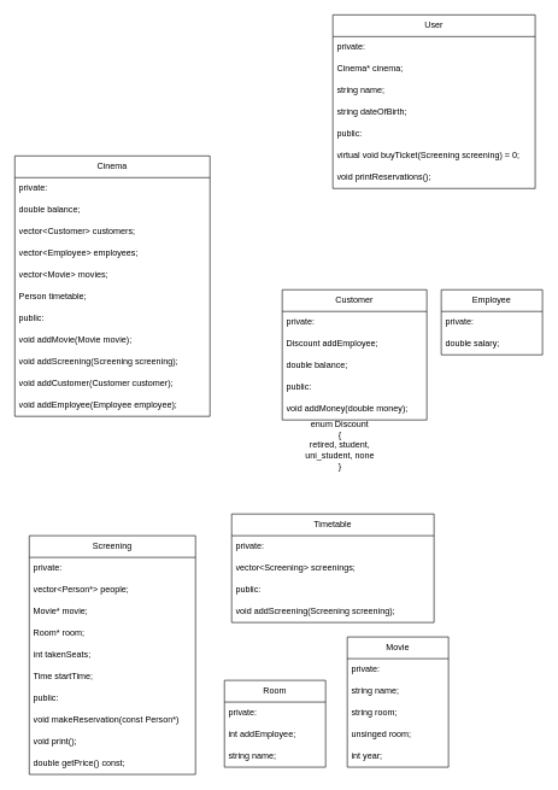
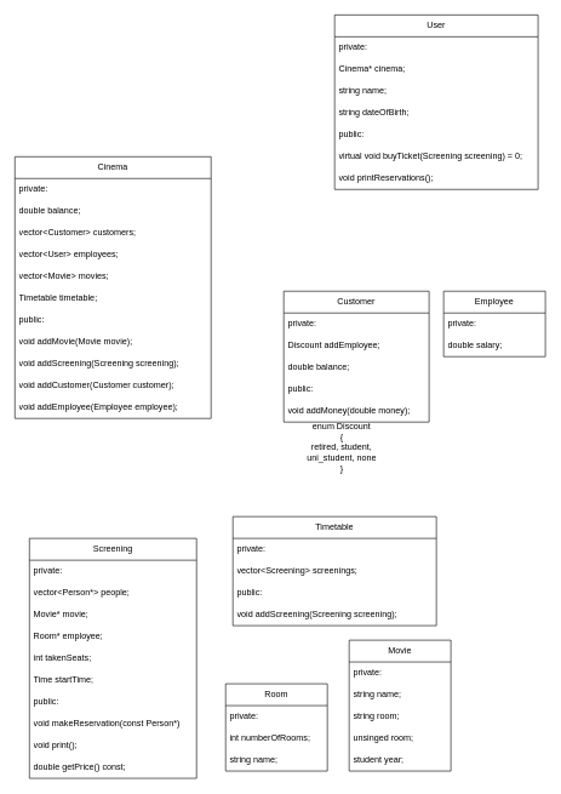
  <mxCell id="0" />
  <mxCell id="1" parent="0" />
  <mxCell id="2" value="Room" style="swimlane;fontStyle=0;childLayout=stackLayout;horizontal=1;startSize=30;horizontalStack=0;resizeParent=1;resizeParentMax=0;resizeLast=0;collapsible=1;marginBottom=0;whiteSpace=wrap;html=1;" parent="1" vertex="1"><mxGeometry x="310" y="940" width="140" height="120" as="geometry" /></mxCell>
  <mxCell id="3" value="private:" style="text;strokeColor=none;fillColor=none;align=left;verticalAlign=middle;spacingLeft=4;spacingRight=4;overflow=hidden;points=[[0,0.5],[1,0.5]];portConstraint=eastwest;rotatable=0;whiteSpace=wrap;html=1;" parent="2" vertex="1"><mxGeometry y="30" width="140" height="30" as="geometry" /></mxCell>
- <mxCell id="4" value="int addEmployee;" style="text;strokeColor=none;fillColor=none;align=left;verticalAlign=middle;spacingLeft=4;spacingRight=4;overflow=hidden;points=[[0,0.5],[1,0.5]];portConstraint=eastwest;rotatable=0;whiteSpace=wrap;html=1;" parent="2" vertex="1"><mxGeometry y="60" width="140" height="30" as="geometry" /></mxCell>
+ <mxCell id="4" value="int numberOfRooms;" style="text;strokeColor=none;fillColor=none;align=left;verticalAlign=middle;spacingLeft=4;spacingRight=4;overflow=hidden;points=[[0,0.5],[1,0.5]];portConstraint=eastwest;rotatable=0;whiteSpace=wrap;html=1;" parent="2" vertex="1"><mxGeometry y="60" width="140" height="30" as="geometry" /></mxCell>
  <mxCell id="5" value="string name;" style="text;strokeColor=none;fillColor=none;align=left;verticalAlign=middle;spacingLeft=4;spacingRight=4;overflow=hidden;points=[[0,0.5],[1,0.5]];portConstraint=eastwest;rotatable=0;whiteSpace=wrap;html=1;" parent="2" vertex="1"><mxGeometry y="90" width="140" height="30" as="geometry" /></mxCell>
  <mxCell id="6" value="Movie" style="swimlane;fontStyle=0;childLayout=stackLayout;horizontal=1;startSize=30;horizontalStack=0;resizeParent=1;resizeParentMax=0;resizeLast=0;collapsible=1;marginBottom=0;whiteSpace=wrap;html=1;" parent="1" vertex="1"><mxGeometry x="480" y="880" width="140" height="180" as="geometry" /></mxCell>
  <mxCell id="7" value="private:" style="text;strokeColor=none;fillColor=none;align=left;verticalAlign=middle;spacingLeft=4;spacingRight=4;overflow=hidden;points=[[0,0.5],[1,0.5]];portConstraint=eastwest;rotatable=0;whiteSpace=wrap;html=1;" parent="6" vertex="1"><mxGeometry y="30" width="140" height="30" as="geometry" /></mxCell>
  <mxCell id="8" value="string name;" style="text;strokeColor=none;fillColor=none;align=left;verticalAlign=middle;spacingLeft=4;spacingRight=4;overflow=hidden;points=[[0,0.5],[1,0.5]];portConstraint=eastwest;rotatable=0;whiteSpace=wrap;html=1;" parent="6" vertex="1"><mxGeometry y="60" width="140" height="30" as="geometry" /></mxCell>
  <mxCell id="9" value="string room;" style="text;strokeColor=none;fillColor=none;align=left;verticalAlign=middle;spacingLeft=4;spacingRight=4;overflow=hidden;points=[[0,0.5],[1,0.5]];portConstraint=eastwest;rotatable=0;whiteSpace=wrap;html=1;" parent="6" vertex="1"><mxGeometry y="90" width="140" height="30" as="geometry" /></mxCell>
  <mxCell id="10" value="unsinged room;" style="text;strokeColor=none;fillColor=none;align=left;verticalAlign=middle;spacingLeft=4;spacingRight=4;overflow=hidden;points=[[0,0.5],[1,0.5]];portConstraint=eastwest;rotatable=0;whiteSpace=wrap;html=1;" parent="6" vertex="1"><mxGeometry y="120" width="140" height="30" as="geometry" /></mxCell>
- <mxCell id="11" value="int year;" style="text;strokeColor=none;fillColor=none;align=left;verticalAlign=middle;spacingLeft=4;spacingRight=4;overflow=hidden;points=[[0,0.5],[1,0.5]];portConstraint=eastwest;rotatable=0;whiteSpace=wrap;html=1;" parent="6" vertex="1"><mxGeometry y="150" width="140" height="30" as="geometry" /></mxCell>
+ <mxCell id="11" value="student year;" style="text;strokeColor=none;fillColor=none;align=left;verticalAlign=middle;spacingLeft=4;spacingRight=4;overflow=hidden;points=[[0,0.5],[1,0.5]];portConstraint=eastwest;rotatable=0;whiteSpace=wrap;html=1;" parent="6" vertex="1"><mxGeometry y="150" width="140" height="30" as="geometry" /></mxCell>
  <mxCell id="12" value="User" style="swimlane;fontStyle=0;childLayout=stackLayout;horizontal=1;startSize=30;horizontalStack=0;resizeParent=1;resizeParentMax=0;resizeLast=0;collapsible=1;marginBottom=0;whiteSpace=wrap;html=1;" parent="1" vertex="1"><mxGeometry x="460" y="20" width="280" height="240" as="geometry" /></mxCell>
  <mxCell id="13" value="private:" style="text;strokeColor=none;fillColor=none;align=left;verticalAlign=middle;spacingLeft=4;spacingRight=4;overflow=hidden;points=[[0,0.5],[1,0.5]];portConstraint=eastwest;rotatable=0;whiteSpace=wrap;html=1;" parent="12" vertex="1"><mxGeometry y="30" width="280" height="30" as="geometry" /></mxCell>
  <mxCell id="14" value="Cinema* cinema;" style="text;strokeColor=none;fillColor=none;align=left;verticalAlign=middle;spacingLeft=4;spacingRight=4;overflow=hidden;points=[[0,0.5],[1,0.5]];portConstraint=eastwest;rotatable=0;whiteSpace=wrap;html=1;" parent="12" vertex="1"><mxGeometry y="60" width="280" height="30" as="geometry" /></mxCell>
  <mxCell id="15" value="string name;" style="text;strokeColor=none;fillColor=none;align=left;verticalAlign=middle;spacingLeft=4;spacingRight=4;overflow=hidden;points=[[0,0.5],[1,0.5]];portConstraint=eastwest;rotatable=0;whiteSpace=wrap;html=1;" vertex="1" parent="12"><mxGeometry y="90" width="280" height="30" as="geometry" /></mxCell>
  <mxCell id="16" value="string dateOfBirth;" style="text;strokeColor=none;fillColor=none;align=left;verticalAlign=middle;spacingLeft=4;spacingRight=4;overflow=hidden;points=[[0,0.5],[1,0.5]];portConstraint=eastwest;rotatable=0;whiteSpace=wrap;html=1;" parent="12" vertex="1"><mxGeometry y="120" width="280" height="30" as="geometry" /></mxCell>
  <mxCell id="17" value="public:" style="text;strokeColor=none;fillColor=none;align=left;verticalAlign=middle;spacingLeft=4;spacingRight=4;overflow=hidden;points=[[0,0.5],[1,0.5]];portConstraint=eastwest;rotatable=0;whiteSpace=wrap;html=1;" parent="12" vertex="1"><mxGeometry y="150" width="280" height="30" as="geometry" /></mxCell>
  <mxCell id="18" value="virtual void buyTicket(Screening screening) = 0;" style="text;strokeColor=none;fillColor=none;align=left;verticalAlign=middle;spacingLeft=4;spacingRight=4;overflow=hidden;points=[[0,0.5],[1,0.5]];portConstraint=eastwest;rotatable=0;whiteSpace=wrap;html=1;" parent="12" vertex="1"><mxGeometry y="180" width="280" height="30" as="geometry" /></mxCell>
  <mxCell id="19" value="void printReservations();" style="text;strokeColor=none;fillColor=none;align=left;verticalAlign=middle;spacingLeft=4;spacingRight=4;overflow=hidden;points=[[0,0.5],[1,0.5]];portConstraint=eastwest;rotatable=0;whiteSpace=wrap;html=1;" parent="12" vertex="1"><mxGeometry y="210" width="280" height="30" as="geometry" /></mxCell>
  <mxCell id="20" value="Customer" style="swimlane;fontStyle=0;childLayout=stackLayout;horizontal=1;startSize=30;horizontalStack=0;resizeParent=1;resizeParentMax=0;resizeLast=0;collapsible=1;marginBottom=0;whiteSpace=wrap;html=1;" parent="1" vertex="1"><mxGeometry x="390" y="400" width="200" height="180" as="geometry" /></mxCell>
  <mxCell id="21" value="private:" style="text;strokeColor=none;fillColor=none;align=left;verticalAlign=middle;spacingLeft=4;spacingRight=4;overflow=hidden;points=[[0,0.5],[1,0.5]];portConstraint=eastwest;rotatable=0;whiteSpace=wrap;html=1;" parent="20" vertex="1"><mxGeometry y="30" width="200" height="30" as="geometry" /></mxCell>
  <mxCell id="22" value="Discount addEmployee;" style="text;strokeColor=none;fillColor=none;align=left;verticalAlign=middle;spacingLeft=4;spacingRight=4;overflow=hidden;points=[[0,0.5],[1,0.5]];portConstraint=eastwest;rotatable=0;whiteSpace=wrap;html=1;" parent="20" vertex="1"><mxGeometry y="60" width="200" height="30" as="geometry" /></mxCell>
  <mxCell id="23" value="double balance;" style="text;strokeColor=none;fillColor=none;align=left;verticalAlign=middle;spacingLeft=4;spacingRight=4;overflow=hidden;points=[[0,0.5],[1,0.5]];portConstraint=eastwest;rotatable=0;whiteSpace=wrap;html=1;" parent="20" vertex="1"><mxGeometry y="90" width="200" height="30" as="geometry" /></mxCell>
  <mxCell id="24" value="public:" style="text;strokeColor=none;fillColor=none;align=left;verticalAlign=middle;spacingLeft=4;spacingRight=4;overflow=hidden;points=[[0,0.5],[1,0.5]];portConstraint=eastwest;rotatable=0;whiteSpace=wrap;html=1;" vertex="1" parent="20"><mxGeometry y="120" width="200" height="30" as="geometry" /></mxCell>
  <mxCell id="25" value="void addMoney(double money);" style="text;strokeColor=none;fillColor=none;align=left;verticalAlign=middle;spacingLeft=4;spacingRight=4;overflow=hidden;points=[[0,0.5],[1,0.5]];portConstraint=eastwest;rotatable=0;whiteSpace=wrap;html=1;" vertex="1" parent="20"><mxGeometry y="150" width="200" height="30" as="geometry" /></mxCell>
  <mxCell id="26" value="enum Discount&lt;br&gt;{&lt;br&gt;retired, student,&lt;br&gt;uni_student, none&lt;br&gt;}" style="text;html=1;strokeColor=none;fillColor=none;align=center;verticalAlign=middle;whiteSpace=wrap;rounded=0;" parent="1" vertex="1"><mxGeometry x="400" y="580" width="140" height="70" as="geometry" /></mxCell>
  <mxCell id="27" value="Employee" style="swimlane;fontStyle=0;childLayout=stackLayout;horizontal=1;startSize=30;horizontalStack=0;resizeParent=1;resizeParentMax=0;resizeLast=0;collapsible=1;marginBottom=0;whiteSpace=wrap;html=1;" parent="1" vertex="1"><mxGeometry x="610" y="400" width="140" height="90" as="geometry" /></mxCell>
  <mxCell id="28" value="private:" style="text;strokeColor=none;fillColor=none;align=left;verticalAlign=middle;spacingLeft=4;spacingRight=4;overflow=hidden;points=[[0,0.5],[1,0.5]];portConstraint=eastwest;rotatable=0;whiteSpace=wrap;html=1;" parent="27" vertex="1"><mxGeometry y="30" width="140" height="30" as="geometry" /></mxCell>
  <mxCell id="29" value="double salary;" style="text;strokeColor=none;fillColor=none;align=left;verticalAlign=middle;spacingLeft=4;spacingRight=4;overflow=hidden;points=[[0,0.5],[1,0.5]];portConstraint=eastwest;rotatable=0;whiteSpace=wrap;html=1;" parent="27" vertex="1"><mxGeometry y="60" width="140" height="30" as="geometry" /></mxCell>
  <mxCell id="30" value="Cinema" style="swimlane;fontStyle=0;childLayout=stackLayout;horizontal=1;startSize=30;horizontalStack=0;resizeParent=1;resizeParentMax=0;resizeLast=0;collapsible=1;marginBottom=0;whiteSpace=wrap;html=1;" parent="1" vertex="1"><mxGeometry x="20" y="215" width="270" height="360" as="geometry" /></mxCell>
  <mxCell id="31" value="private:" style="text;strokeColor=none;fillColor=none;align=left;verticalAlign=middle;spacingLeft=4;spacingRight=4;overflow=hidden;points=[[0,0.5],[1,0.5]];portConstraint=eastwest;rotatable=0;whiteSpace=wrap;html=1;" parent="30" vertex="1"><mxGeometry y="30" width="270" height="30" as="geometry" /></mxCell>
  <mxCell id="32" value="double balance;" style="text;strokeColor=none;fillColor=none;align=left;verticalAlign=middle;spacingLeft=4;spacingRight=4;overflow=hidden;points=[[0,0.5],[1,0.5]];portConstraint=eastwest;rotatable=0;whiteSpace=wrap;html=1;" parent="30" vertex="1"><mxGeometry y="60" width="270" height="30" as="geometry" /></mxCell>
  <mxCell id="33" value="vector&amp;lt;Customer&amp;gt; customers;" style="text;strokeColor=none;fillColor=none;align=left;verticalAlign=middle;spacingLeft=4;spacingRight=4;overflow=hidden;points=[[0,0.5],[1,0.5]];portConstraint=eastwest;rotatable=0;whiteSpace=wrap;html=1;" vertex="1" parent="30"><mxGeometry y="90" width="270" height="30" as="geometry" /></mxCell>
- <mxCell id="34" value="vector&amp;lt;Employee&amp;gt; employees;" style="text;strokeColor=none;fillColor=none;align=left;verticalAlign=middle;spacingLeft=4;spacingRight=4;overflow=hidden;points=[[0,0.5],[1,0.5]];portConstraint=eastwest;rotatable=0;whiteSpace=wrap;html=1;" vertex="1" parent="30"><mxGeometry y="120" width="270" height="30" as="geometry" /></mxCell>
+ <mxCell id="34" value="vector&amp;lt;User&amp;gt; employees;" style="text;strokeColor=none;fillColor=none;align=left;verticalAlign=middle;spacingLeft=4;spacingRight=4;overflow=hidden;points=[[0,0.5],[1,0.5]];portConstraint=eastwest;rotatable=0;whiteSpace=wrap;html=1;" vertex="1" parent="30"><mxGeometry y="120" width="270" height="30" as="geometry" /></mxCell>
  <mxCell id="35" value="vector&amp;lt;Movie&amp;gt; movies;" style="text;strokeColor=none;fillColor=none;align=left;verticalAlign=middle;spacingLeft=4;spacingRight=4;overflow=hidden;points=[[0,0.5],[1,0.5]];portConstraint=eastwest;rotatable=0;whiteSpace=wrap;html=1;" vertex="1" parent="30"><mxGeometry y="150" width="270" height="30" as="geometry" /></mxCell>
- <mxCell id="36" value="Person timetable;" style="text;strokeColor=none;fillColor=none;align=left;verticalAlign=middle;spacingLeft=4;spacingRight=4;overflow=hidden;points=[[0,0.5],[1,0.5]];portConstraint=eastwest;rotatable=0;whiteSpace=wrap;html=1;" parent="30" vertex="1"><mxGeometry y="180" width="270" height="30" as="geometry" /></mxCell>
+ <mxCell id="36" value="Timetable timetable;" style="text;strokeColor=none;fillColor=none;align=left;verticalAlign=middle;spacingLeft=4;spacingRight=4;overflow=hidden;points=[[0,0.5],[1,0.5]];portConstraint=eastwest;rotatable=0;whiteSpace=wrap;html=1;" parent="30" vertex="1"><mxGeometry y="180" width="270" height="30" as="geometry" /></mxCell>
  <mxCell id="37" value="public:" style="text;strokeColor=none;fillColor=none;align=left;verticalAlign=middle;spacingLeft=4;spacingRight=4;overflow=hidden;points=[[0,0.5],[1,0.5]];portConstraint=eastwest;rotatable=0;whiteSpace=wrap;html=1;" vertex="1" parent="30"><mxGeometry y="210" width="270" height="30" as="geometry" /></mxCell>
  <mxCell id="38" value="void addMovie(Movie movie);" style="text;strokeColor=none;fillColor=none;align=left;verticalAlign=middle;spacingLeft=4;spacingRight=4;overflow=hidden;points=[[0,0.5],[1,0.5]];portConstraint=eastwest;rotatable=0;whiteSpace=wrap;html=1;" vertex="1" parent="30"><mxGeometry y="240" width="270" height="30" as="geometry" /></mxCell>
  <mxCell id="39" value="void addScreening(Screening screening);" style="text;strokeColor=none;fillColor=none;align=left;verticalAlign=middle;spacingLeft=4;spacingRight=4;overflow=hidden;points=[[0,0.5],[1,0.5]];portConstraint=eastwest;rotatable=0;whiteSpace=wrap;html=1;" vertex="1" parent="30"><mxGeometry y="270" width="270" height="30" as="geometry" /></mxCell>
  <mxCell id="40" value="void addCustomer(Customer customer);" style="text;strokeColor=none;fillColor=none;align=left;verticalAlign=middle;spacingLeft=4;spacingRight=4;overflow=hidden;points=[[0,0.5],[1,0.5]];portConstraint=eastwest;rotatable=0;whiteSpace=wrap;html=1;" vertex="1" parent="30"><mxGeometry y="300" width="270" height="30" as="geometry" /></mxCell>
  <mxCell id="41" value="void addEmployee(Employee employee);" style="text;strokeColor=none;fillColor=none;align=left;verticalAlign=middle;spacingLeft=4;spacingRight=4;overflow=hidden;points=[[0,0.5],[1,0.5]];portConstraint=eastwest;rotatable=0;whiteSpace=wrap;html=1;" vertex="1" parent="30"><mxGeometry y="330" width="270" height="30" as="geometry" /></mxCell>
  <mxCell id="42" value="Screening" style="swimlane;fontStyle=0;childLayout=stackLayout;horizontal=1;startSize=30;horizontalStack=0;resizeParent=1;resizeParentMax=0;resizeLast=0;collapsible=1;marginBottom=0;whiteSpace=wrap;html=1;" parent="1" vertex="1"><mxGeometry x="40" y="740" width="230" height="330" as="geometry" /></mxCell>
  <mxCell id="43" value="private:" style="text;strokeColor=none;fillColor=none;align=left;verticalAlign=middle;spacingLeft=4;spacingRight=4;overflow=hidden;points=[[0,0.5],[1,0.5]];portConstraint=eastwest;rotatable=0;whiteSpace=wrap;html=1;" parent="42" vertex="1"><mxGeometry y="30" width="230" height="30" as="geometry" /></mxCell>
  <mxCell id="44" value="vector&amp;lt;Person*&amp;gt; people;" style="text;strokeColor=none;fillColor=none;align=left;verticalAlign=middle;spacingLeft=4;spacingRight=4;overflow=hidden;points=[[0,0.5],[1,0.5]];portConstraint=eastwest;rotatable=0;whiteSpace=wrap;html=1;" vertex="1" parent="42"><mxGeometry y="60" width="230" height="30" as="geometry" /></mxCell>
  <mxCell id="45" value="Movie* movie;" style="text;strokeColor=none;fillColor=none;align=left;verticalAlign=middle;spacingLeft=4;spacingRight=4;overflow=hidden;points=[[0,0.5],[1,0.5]];portConstraint=eastwest;rotatable=0;whiteSpace=wrap;html=1;" parent="42" vertex="1"><mxGeometry y="90" width="230" height="30" as="geometry" /></mxCell>
- <mxCell id="46" value="Room* room;" style="text;strokeColor=none;fillColor=none;align=left;verticalAlign=middle;spacingLeft=4;spacingRight=4;overflow=hidden;points=[[0,0.5],[1,0.5]];portConstraint=eastwest;rotatable=0;whiteSpace=wrap;html=1;" parent="42" vertex="1"><mxGeometry y="120" width="230" height="30" as="geometry" /></mxCell>
+ <mxCell id="46" value="Room* employee;" style="text;strokeColor=none;fillColor=none;align=left;verticalAlign=middle;spacingLeft=4;spacingRight=4;overflow=hidden;points=[[0,0.5],[1,0.5]];portConstraint=eastwest;rotatable=0;whiteSpace=wrap;html=1;" parent="42" vertex="1"><mxGeometry y="120" width="230" height="30" as="geometry" /></mxCell>
  <mxCell id="47" value="int takenSeats;" style="text;strokeColor=none;fillColor=none;align=left;verticalAlign=middle;spacingLeft=4;spacingRight=4;overflow=hidden;points=[[0,0.5],[1,0.5]];portConstraint=eastwest;rotatable=0;whiteSpace=wrap;html=1;" parent="42" vertex="1"><mxGeometry y="150" width="230" height="30" as="geometry" /></mxCell>
  <mxCell id="48" value="Time startTime;" style="text;strokeColor=none;fillColor=none;align=left;verticalAlign=middle;spacingLeft=4;spacingRight=4;overflow=hidden;points=[[0,0.5],[1,0.5]];portConstraint=eastwest;rotatable=0;whiteSpace=wrap;html=1;" vertex="1" parent="42"><mxGeometry y="180" width="230" height="30" as="geometry" /></mxCell>
  <mxCell id="49" value="public:" style="text;strokeColor=none;fillColor=none;align=left;verticalAlign=middle;spacingLeft=4;spacingRight=4;overflow=hidden;points=[[0,0.5],[1,0.5]];portConstraint=eastwest;rotatable=0;whiteSpace=wrap;html=1;" vertex="1" parent="42"><mxGeometry y="210" width="230" height="30" as="geometry" /></mxCell>
  <mxCell id="50" value="void makeReservation(const Person*)" style="text;strokeColor=none;fillColor=none;align=left;verticalAlign=middle;spacingLeft=4;spacingRight=4;overflow=hidden;points=[[0,0.5],[1,0.5]];portConstraint=eastwest;rotatable=0;whiteSpace=wrap;html=1;" vertex="1" parent="42"><mxGeometry y="240" width="230" height="30" as="geometry" /></mxCell>
  <mxCell id="51" value="void print();" style="text;strokeColor=none;fillColor=none;align=left;verticalAlign=middle;spacingLeft=4;spacingRight=4;overflow=hidden;points=[[0,0.5],[1,0.5]];portConstraint=eastwest;rotatable=0;whiteSpace=wrap;html=1;" vertex="1" parent="42"><mxGeometry y="270" width="230" height="30" as="geometry" /></mxCell>
  <mxCell id="52" value="double getPrice() const;" style="text;strokeColor=none;fillColor=none;align=left;verticalAlign=middle;spacingLeft=4;spacingRight=4;overflow=hidden;points=[[0,0.5],[1,0.5]];portConstraint=eastwest;rotatable=0;whiteSpace=wrap;html=1;" vertex="1" parent="42"><mxGeometry y="300" width="230" height="30" as="geometry" /></mxCell>
  <mxCell id="53" value="Timetable" style="swimlane;fontStyle=0;childLayout=stackLayout;horizontal=1;startSize=30;horizontalStack=0;resizeParent=1;resizeParentMax=0;resizeLast=0;collapsible=1;marginBottom=0;whiteSpace=wrap;html=1;" parent="1" vertex="1"><mxGeometry x="320" y="710" width="280" height="150" as="geometry" /></mxCell>
  <mxCell id="54" value="private:" style="text;strokeColor=none;fillColor=none;align=left;verticalAlign=middle;spacingLeft=4;spacingRight=4;overflow=hidden;points=[[0,0.5],[1,0.5]];portConstraint=eastwest;rotatable=0;whiteSpace=wrap;html=1;" parent="53" vertex="1"><mxGeometry y="30" width="280" height="30" as="geometry" /></mxCell>
  <mxCell id="55" value="vector&amp;lt;Screening&amp;gt; screenings;" style="text;strokeColor=none;fillColor=none;align=left;verticalAlign=middle;spacingLeft=4;spacingRight=4;overflow=hidden;points=[[0,0.5],[1,0.5]];portConstraint=eastwest;rotatable=0;whiteSpace=wrap;html=1;" parent="53" vertex="1"><mxGeometry y="60" width="280" height="30" as="geometry" /></mxCell>
  <mxCell id="56" value="public:" style="text;strokeColor=none;fillColor=none;align=left;verticalAlign=middle;spacingLeft=4;spacingRight=4;overflow=hidden;points=[[0,0.5],[1,0.5]];portConstraint=eastwest;rotatable=0;whiteSpace=wrap;html=1;" vertex="1" parent="53"><mxGeometry y="90" width="280" height="30" as="geometry" /></mxCell>
  <mxCell id="57" value="void addScreening(Screening screening);" style="text;strokeColor=none;fillColor=none;align=left;verticalAlign=middle;spacingLeft=4;spacingRight=4;overflow=hidden;points=[[0,0.5],[1,0.5]];portConstraint=eastwest;rotatable=0;whiteSpace=wrap;html=1;" vertex="1" parent="53"><mxGeometry y="120" width="280" height="30" as="geometry" /></mxCell>
